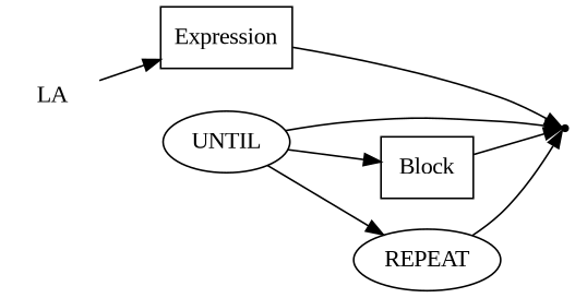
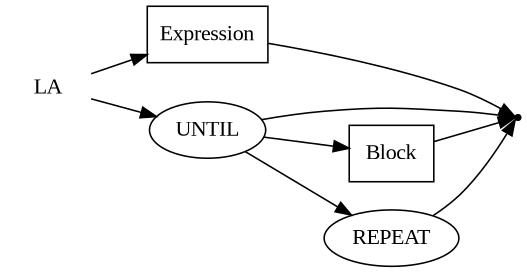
  digraph {
    fontname="Liberation Serif"
    rankdir=LR
    node [fontname="Liberation Serif" shape=box]
    edge [fontname="Liberation Serif"]
    n1 [label=LA shape=plaintext]
    n2 [label=Expression]
    n3 [label=UNTIL shape=oval]
    end [shape=point]
    n5 [label=Block]
    n6 [label=REPEAT shape=oval]
    n1 -> n2
+   n1 -> n3
    n2 -> end
    n3 -> end
    n3 -> n5
    n3 -> n6
    n5 -> end
    n6 -> end
  }
